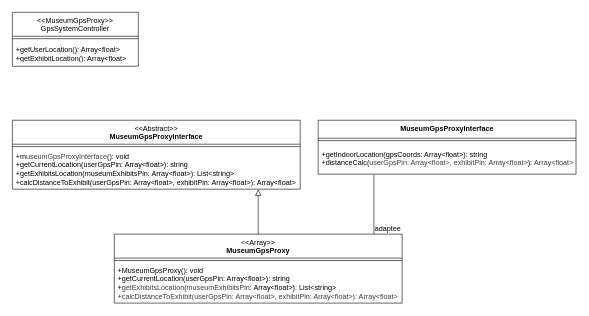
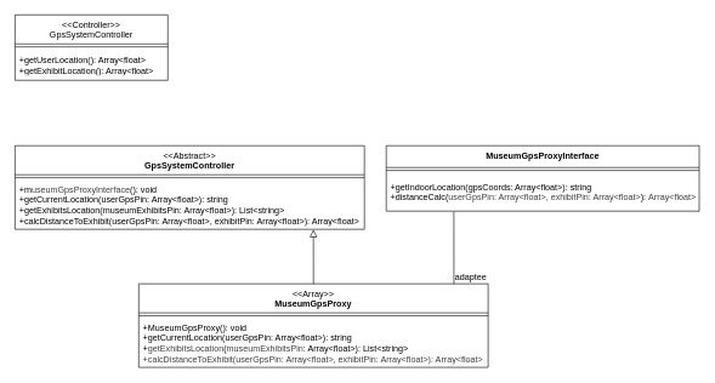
  <mxCell id="0" />
  <mxCell id="1" parent="0" />
- <mxCell id="2" value="&amp;lt;&amp;lt;Abstract&amp;gt;&amp;gt;&lt;div&gt;&lt;b&gt;MuseumGpsProxyInterface&lt;/b&gt;&lt;/div&gt;" style="swimlane;fontStyle=0;align=center;verticalAlign=top;childLayout=stackLayout;horizontal=1;startSize=40;horizontalStack=0;resizeParent=1;resizeParentMax=0;resizeLast=0;collapsible=0;marginBottom=0;html=1;whiteSpace=wrap;" parent="1" vertex="1"><mxGeometry x="20" y="200" width="480" height="115" as="geometry" /></mxCell>
+ <mxCell id="2" value="&amp;lt;&amp;lt;Abstract&amp;gt;&amp;gt;&lt;div&gt;&lt;b&gt;GpsSystemController&lt;/b&gt;&lt;/div&gt;" style="swimlane;fontStyle=0;align=center;verticalAlign=top;childLayout=stackLayout;horizontal=1;startSize=40;horizontalStack=0;resizeParent=1;resizeParentMax=0;resizeLast=0;collapsible=0;marginBottom=0;html=1;whiteSpace=wrap;" parent="1" vertex="1"><mxGeometry x="20" y="200" width="480" height="115" as="geometry" /></mxCell>
  <mxCell id="3" value="" style="line;strokeWidth=1;fillColor=none;align=left;verticalAlign=middle;spacingTop=-1;spacingLeft=3;spacingRight=3;rotatable=0;labelPosition=right;points=[];portConstraint=eastwest;" parent="2" vertex="1"><mxGeometry y="40" width="480" height="8" as="geometry" /></mxCell>
  <mxCell id="4" value="+m&lt;span style=&quot;color: rgb(63, 63, 63); text-align: center;&quot;&gt;useumGpsProxyInterface&lt;/span&gt;(): void&lt;div&gt;&lt;div&gt;+getCurrentLocation(userGpsPin: Array&amp;lt;float&amp;gt;): string&lt;/div&gt;&lt;div&gt;+getExhibitsLocation(museumExhibitsPin: Array&amp;lt;float&amp;gt;): List&amp;lt;string&amp;gt;&lt;/div&gt;&lt;/div&gt;&lt;div&gt;+calcDistanceToExhibit(userGpsPin: Array&amp;lt;float&amp;gt;, exhibitPin: Array&amp;lt;float&amp;gt;): Array&amp;lt;float&amp;gt;&lt;/div&gt;" style="text;html=1;strokeColor=none;fillColor=none;align=left;verticalAlign=middle;spacingLeft=4;spacingRight=4;overflow=hidden;rotatable=0;points=[[0,0.5],[1,0.5]];portConstraint=eastwest;whiteSpace=wrap;" parent="2" vertex="1"><mxGeometry y="48" width="480" height="67" as="geometry" /></mxCell>
  <mxCell id="5" value="&amp;lt;&amp;lt;Array&amp;gt;&amp;gt;&lt;div&gt;&lt;b&gt;MuseumGpsProxy&lt;/b&gt;&lt;/div&gt;" style="swimlane;fontStyle=0;align=center;verticalAlign=top;childLayout=stackLayout;horizontal=1;startSize=40;horizontalStack=0;resizeParent=1;resizeParentMax=0;resizeLast=0;collapsible=0;marginBottom=0;html=1;whiteSpace=wrap;" parent="1" vertex="1"><mxGeometry x="190" y="390" width="480" height="115" as="geometry" /></mxCell>
  <mxCell id="6" value="" style="line;strokeWidth=1;fillColor=none;align=left;verticalAlign=middle;spacingTop=-1;spacingLeft=3;spacingRight=3;rotatable=0;labelPosition=right;points=[];portConstraint=eastwest;" parent="5" vertex="1"><mxGeometry y="40" width="480" height="8" as="geometry" /></mxCell>
  <mxCell id="7" value="+MuseumGpsProxy(): void&lt;div&gt;&lt;div&gt;+getCurrentLocation(userGpsPin: Array&amp;lt;float&amp;gt;): string&lt;/div&gt;&lt;div&gt;&lt;span style=&quot;background-color: transparent;&quot;&gt;+&lt;/span&gt;&lt;span style=&quot;color: rgb(63, 63, 63);&quot;&gt;getExhibitsLocation&lt;/span&gt;&lt;span style=&quot;background-color: transparent;&quot;&gt;(&lt;/span&gt;&lt;span style=&quot;color: rgb(63, 63, 63);&quot;&gt;museumExhibitsPin&lt;/span&gt;&lt;span style=&quot;background-color: transparent;&quot;&gt;: Array&amp;lt;float&amp;gt;): List&amp;lt;string&amp;gt;&lt;/span&gt;&lt;/div&gt;&lt;/div&gt;&lt;div&gt;&lt;span style=&quot;color: rgb(63, 63, 63);&quot;&gt;+calcDistanceToExhibit(userGpsPin: Array&amp;lt;float&amp;gt;, exhibitPin: Array&amp;lt;float&amp;gt;): Array&amp;lt;float&amp;gt;&lt;/span&gt;&lt;span style=&quot;background-color: transparent;&quot;&gt;&lt;/span&gt;&lt;/div&gt;" style="text;html=1;strokeColor=none;fillColor=none;align=left;verticalAlign=middle;spacingLeft=4;spacingRight=4;overflow=hidden;rotatable=0;points=[[0,0.5],[1,0.5]];portConstraint=eastwest;whiteSpace=wrap;" parent="5" vertex="1"><mxGeometry y="48" width="480" height="67" as="geometry" /></mxCell>
  <mxCell id="8" value="&lt;b&gt;MuseumGpsProxyInterface&lt;/b&gt;" style="swimlane;fontStyle=0;align=center;verticalAlign=top;childLayout=stackLayout;horizontal=1;startSize=30;horizontalStack=0;resizeParent=1;resizeParentMax=0;resizeLast=0;collapsible=0;marginBottom=0;html=1;whiteSpace=wrap;" parent="1" vertex="1"><mxGeometry x="530" y="200" width="430" height="90" as="geometry" /></mxCell>
  <mxCell id="9" value="" style="line;strokeWidth=1;fillColor=none;align=left;verticalAlign=middle;spacingTop=-1;spacingLeft=3;spacingRight=3;rotatable=0;labelPosition=right;points=[];portConstraint=eastwest;" parent="8" vertex="1"><mxGeometry y="30" width="430" height="8" as="geometry" /></mxCell>
  <mxCell id="10" value="&lt;div&gt;&lt;font color=&quot;#000000&quot;&gt;+getIndoorLocation(gpsCoords: Array&amp;lt;float&amp;gt;): string&lt;/font&gt;&lt;/div&gt;&lt;div&gt;&lt;span style=&quot;background-color: transparent;&quot;&gt;+distanceCalc(&lt;/span&gt;&lt;span style=&quot;color: rgb(63, 63, 63);&quot;&gt;userGpsPin: Array&amp;lt;float&amp;gt;, exhibitPin: Array&amp;lt;float&amp;gt;&lt;/span&gt;&lt;span style=&quot;background-color: transparent;&quot;&gt;):&amp;nbsp;&lt;/span&gt;&lt;span style=&quot;color: rgb(63, 63, 63); background-color: transparent;&quot;&gt;Array&amp;lt;float&amp;gt;&lt;/span&gt;&lt;/div&gt;" style="text;html=1;strokeColor=none;fillColor=none;align=left;verticalAlign=middle;spacingLeft=4;spacingRight=4;overflow=hidden;rotatable=0;points=[[0,0.5],[1,0.5]];portConstraint=eastwest;whiteSpace=wrap;" parent="8" vertex="1"><mxGeometry y="38" width="430" height="52" as="geometry" /></mxCell>
- <mxCell id="11" value="&amp;lt;&amp;lt;MuseumGpsProxy&amp;gt;&amp;gt;&lt;div&gt;GpsSystemController&lt;/div&gt;" style="swimlane;fontStyle=0;align=center;verticalAlign=top;childLayout=stackLayout;horizontal=1;startSize=40;horizontalStack=0;resizeParent=1;resizeParentMax=0;resizeLast=0;collapsible=0;marginBottom=0;html=1;whiteSpace=wrap;" parent="1" vertex="1"><mxGeometry x="20" y="20" width="210" height="90" as="geometry" /></mxCell>
+ <mxCell id="11" value="&amp;lt;&amp;lt;Controller&amp;gt;&amp;gt;&lt;div&gt;GpsSystemController&lt;/div&gt;" style="swimlane;fontStyle=0;align=center;verticalAlign=top;childLayout=stackLayout;horizontal=1;startSize=40;horizontalStack=0;resizeParent=1;resizeParentMax=0;resizeLast=0;collapsible=0;marginBottom=0;html=1;whiteSpace=wrap;" parent="1" vertex="1"><mxGeometry x="20" y="20" width="210" height="90" as="geometry" /></mxCell>
  <mxCell id="12" value="" style="line;strokeWidth=1;fillColor=none;align=left;verticalAlign=middle;spacingTop=-1;spacingLeft=3;spacingRight=3;rotatable=0;labelPosition=right;points=[];portConstraint=eastwest;" parent="11" vertex="1"><mxGeometry y="40" width="210" height="8" as="geometry" /></mxCell>
  <mxCell id="13" value="&lt;div&gt;&lt;font color=&quot;#000000&quot;&gt;+getUserLocation(): Array&amp;lt;float&amp;gt;&lt;/font&gt;&lt;/div&gt;&lt;div&gt;&lt;span style=&quot;color: rgb(0, 0, 0);&quot;&gt;+getExhibitLocation(): Array&amp;lt;float&amp;gt;&lt;/span&gt;&lt;/div&gt;" style="text;html=1;strokeColor=none;fillColor=none;align=left;verticalAlign=middle;spacingLeft=4;spacingRight=4;overflow=hidden;rotatable=0;points=[[0,0.5],[1,0.5]];portConstraint=eastwest;whiteSpace=wrap;" parent="11" vertex="1"><mxGeometry y="48" width="210" height="42" as="geometry" /></mxCell>
  <mxCell id="14" value="" style="endArrow=block;html=1;rounded=0;align=center;verticalAlign=bottom;endFill=0;labelBackgroundColor=none;endSize=8;exitX=0.5;exitY=0;exitDx=0;exitDy=0;entryX=0.854;entryY=1.006;entryDx=0;entryDy=0;entryPerimeter=0;" parent="1" source="5" target="4" edge="1"><mxGeometry relative="1" as="geometry"><mxPoint x="390" y="360" as="sourcePoint" /><mxPoint x="550" y="360" as="targetPoint" /></mxGeometry></mxCell>
  <mxCell id="15" value="" style="resizable=0;html=1;align=center;verticalAlign=top;labelBackgroundColor=none;" parent="14" connectable="0" vertex="1"><mxGeometry relative="1" as="geometry" /></mxCell>
  <mxCell id="16" value="" style="endArrow=none;html=1;rounded=0;align=center;verticalAlign=top;endFill=0;labelBackgroundColor=none;entryX=0.216;entryY=1.013;entryDx=0;entryDy=0;entryPerimeter=0;" parent="1" target="10" edge="1"><mxGeometry relative="1" as="geometry"><mxPoint x="623" y="390" as="sourcePoint" /><mxPoint x="750" y="300" as="targetPoint" /></mxGeometry></mxCell>
  <mxCell id="17" value="adaptee" style="resizable=0;html=1;align=left;verticalAlign=bottom;labelBackgroundColor=none;" parent="16" connectable="0" vertex="1"><mxGeometry x="-1" relative="1" as="geometry" /></mxCell>
